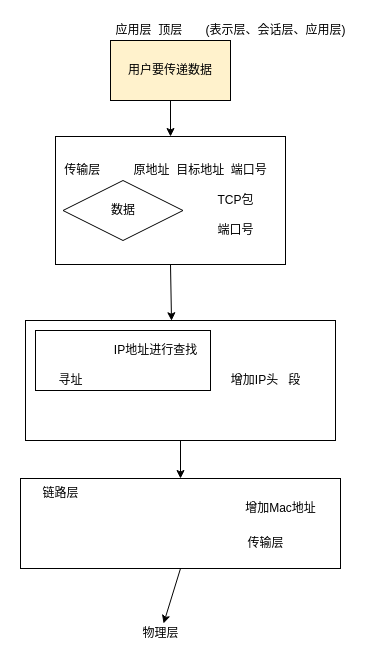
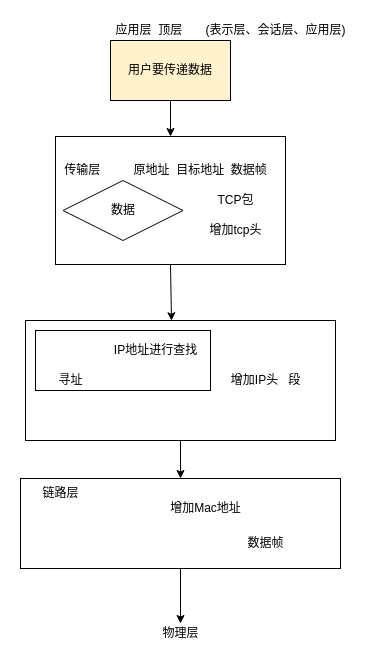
  <mxCell id="0" />
  <mxCell id="1" parent="0" />
  <mxCell id="2" style="edgeStyle=none;html=1;exitX=0.5;exitY=1;exitDx=0;exitDy=0;entryX=0.5;entryY=0;entryDx=0;entryDy=0;" parent="1" source="3" target="7" edge="1"><mxGeometry relative="1" as="geometry" /></mxCell>
  <mxCell id="3" value="用户要传递数据&lt;br&gt;" style="rounded=0;whiteSpace=wrap;html=1;fillColor=#fff2cc;" parent="1" vertex="1"><mxGeometry x="110" y="40" width="120" height="60" as="geometry" /></mxCell>
  <mxCell id="4" value="应用层&amp;nbsp; 顶层&amp;nbsp;" style="text;html=1;resizable=0;autosize=1;align=center;verticalAlign=middle;points=[];fillColor=none;strokeColor=none;rounded=0;" parent="1" vertex="1"><mxGeometry x="105" y="20" width="90" height="20" as="geometry" /></mxCell>
  <mxCell id="5" value="(表示层、会话层、应用层)" style="text;html=1;resizable=0;autosize=1;align=center;verticalAlign=middle;points=[];fillColor=none;strokeColor=none;rounded=0;" parent="1" vertex="1"><mxGeometry x="195" y="20" width="160" height="20" as="geometry" /></mxCell>
  <mxCell id="6" style="edgeStyle=none;html=1;exitX=0.5;exitY=1;exitDx=0;exitDy=0;entryX=0.471;entryY=0.002;entryDx=0;entryDy=0;entryPerimeter=0;" parent="1" source="7" target="12" edge="1"><mxGeometry relative="1" as="geometry" /></mxCell>
  <mxCell id="7" value="" style="rounded=0;whiteSpace=wrap;html=1;" parent="1" vertex="1"><mxGeometry x="55" y="136" width="230" height="128" as="geometry" /></mxCell>
  <mxCell id="8" value="数据" style="rhombus;whiteSpace=wrap;html=1;labelPosition=center;verticalLabelPosition=middle;align=center;verticalAlign=middle;textDirection=ltr;" parent="1" vertex="1"><mxGeometry x="62.5" y="180" width="120" height="60" as="geometry" /></mxCell>
- <mxCell id="9" value="传输层&amp;nbsp; &amp;nbsp; &amp;nbsp; &amp;nbsp; &amp;nbsp; 原地址&amp;nbsp; 目标地址&amp;nbsp; 端口号" style="text;html=1;resizable=0;autosize=1;align=center;verticalAlign=middle;points=[];fillColor=none;strokeColor=none;rounded=0;" parent="1" vertex="1"><mxGeometry x="55" y="160" width="220" height="20" as="geometry" /></mxCell>
+ <mxCell id="9" value="传输层&amp;nbsp; &amp;nbsp; &amp;nbsp; &amp;nbsp; &amp;nbsp; 原地址&amp;nbsp; 目标地址&amp;nbsp; 数据帧" style="text;html=1;resizable=0;autosize=1;align=center;verticalAlign=middle;points=[];fillColor=none;strokeColor=none;rounded=0;" parent="1" vertex="1"><mxGeometry x="55" y="160" width="220" height="20" as="geometry" /></mxCell>
  <mxCell id="10" value="TCP包" style="text;html=1;resizable=0;autosize=1;align=center;verticalAlign=middle;points=[];fillColor=none;strokeColor=none;rounded=0;" parent="1" vertex="1"><mxGeometry x="210" y="190" width="50" height="20" as="geometry" /></mxCell>
  <mxCell id="11" style="edgeStyle=none;html=1;exitX=0.5;exitY=1;exitDx=0;exitDy=0;entryX=0.5;entryY=0;entryDx=0;entryDy=0;" parent="1" source="12" target="19" edge="1"><mxGeometry relative="1" as="geometry"><mxPoint x="175" y="478" as="targetPoint" /></mxGeometry></mxCell>
  <mxCell id="12" value="" style="rounded=0;whiteSpace=wrap;html=1;" parent="1" vertex="1"><mxGeometry x="25" y="320" width="310" height="120" as="geometry" /></mxCell>
  <mxCell id="13" value="" style="rounded=0;whiteSpace=wrap;html=1;" parent="1" vertex="1"><mxGeometry x="35" y="330" width="175" height="60" as="geometry" /></mxCell>
  <mxCell id="14" value="寻址" style="text;html=1;resizable=0;autosize=1;align=center;verticalAlign=middle;points=[];fillColor=none;strokeColor=none;rounded=0;" parent="1" vertex="1"><mxGeometry x="50" y="370" width="40" height="20" as="geometry" /></mxCell>
  <mxCell id="15" value="IP地址进行查找" style="text;html=1;resizable=0;autosize=1;align=center;verticalAlign=middle;points=[];fillColor=none;strokeColor=none;rounded=0;" parent="1" vertex="1"><mxGeometry x="105" y="340" width="100" height="20" as="geometry" /></mxCell>
  <mxCell id="16" value="增加IP头&amp;nbsp; &amp;nbsp;段" style="text;html=1;resizable=0;autosize=1;align=center;verticalAlign=middle;points=[];fillColor=none;strokeColor=none;rounded=0;" parent="1" vertex="1"><mxGeometry x="220" y="370" width="90" height="20" as="geometry" /></mxCell>
- <mxCell id="17" value="端口号" style="text;html=1;resizable=0;autosize=1;align=center;verticalAlign=middle;points=[];fillColor=none;strokeColor=none;rounded=0;" parent="1" vertex="1"><mxGeometry x="200" y="220" width="70" height="20" as="geometry" /></mxCell>
+ <mxCell id="17" value="增加tcp头" style="text;html=1;resizable=0;autosize=1;align=center;verticalAlign=middle;points=[];fillColor=none;strokeColor=none;rounded=0;" parent="1" vertex="1"><mxGeometry x="200" y="220" width="70" height="20" as="geometry" /></mxCell>
  <mxCell id="18" style="edgeStyle=none;html=1;exitX=0.5;exitY=1;exitDx=0;exitDy=0;" parent="1" source="19" target="23" edge="1"><mxGeometry relative="1" as="geometry" /></mxCell>
  <mxCell id="19" value="" style="rounded=0;whiteSpace=wrap;html=1;" parent="1" vertex="1"><mxGeometry x="20" y="478" width="320" height="90" as="geometry" /></mxCell>
- <mxCell id="20" value="增加Mac地址" style="text;html=1;resizable=0;autosize=1;align=center;verticalAlign=middle;points=[];fillColor=none;strokeColor=none;rounded=0;" parent="1" vertex="1"><mxGeometry x="235" y="498" width="90" height="20" as="geometry" /></mxCell>
- <mxCell id="21" value="传输层" style="text;html=1;resizable=0;autosize=1;align=center;verticalAlign=middle;points=[];fillColor=none;strokeColor=none;rounded=0;" parent="1" vertex="1"><mxGeometry x="240" y="533" width="50" height="20" as="geometry" /></mxCell>
+ <mxCell id="20" value="增加Mac地址" style="text;html=1;resizable=0;autosize=1;align=center;verticalAlign=middle;points=[];fillColor=none;strokeColor=none;rounded=0;" parent="1" vertex="1"><mxGeometry x="160" y="498" width="90" height="20" as="geometry" /></mxCell>
+ <mxCell id="21" value="数据帧" style="text;html=1;resizable=0;autosize=1;align=center;verticalAlign=middle;points=[];fillColor=none;strokeColor=none;rounded=0;" parent="1" vertex="1"><mxGeometry x="240" y="533" width="50" height="20" as="geometry" /></mxCell>
  <mxCell id="22" value="链路层" style="text;html=1;resizable=0;autosize=1;align=center;verticalAlign=middle;points=[];fillColor=none;strokeColor=none;rounded=0;" parent="1" vertex="1"><mxGeometry x="35" y="483" width="50" height="20" as="geometry" /></mxCell>
- <mxCell id="23" value="物理层" style="text;html=1;resizable=0;autosize=1;align=center;verticalAlign=middle;points=[];fillColor=none;strokeColor=none;rounded=0;" parent="1" vertex="1"><mxGeometry x="135" y="623" width="50" height="20" as="geometry" /></mxCell>
+ <mxCell id="23" value="物理层" style="text;html=1;resizable=0;autosize=1;align=center;verticalAlign=middle;points=[];fillColor=none;strokeColor=none;rounded=0;" parent="1" vertex="1"><mxGeometry x="155" y="623" width="50" height="20" as="geometry" /></mxCell>
